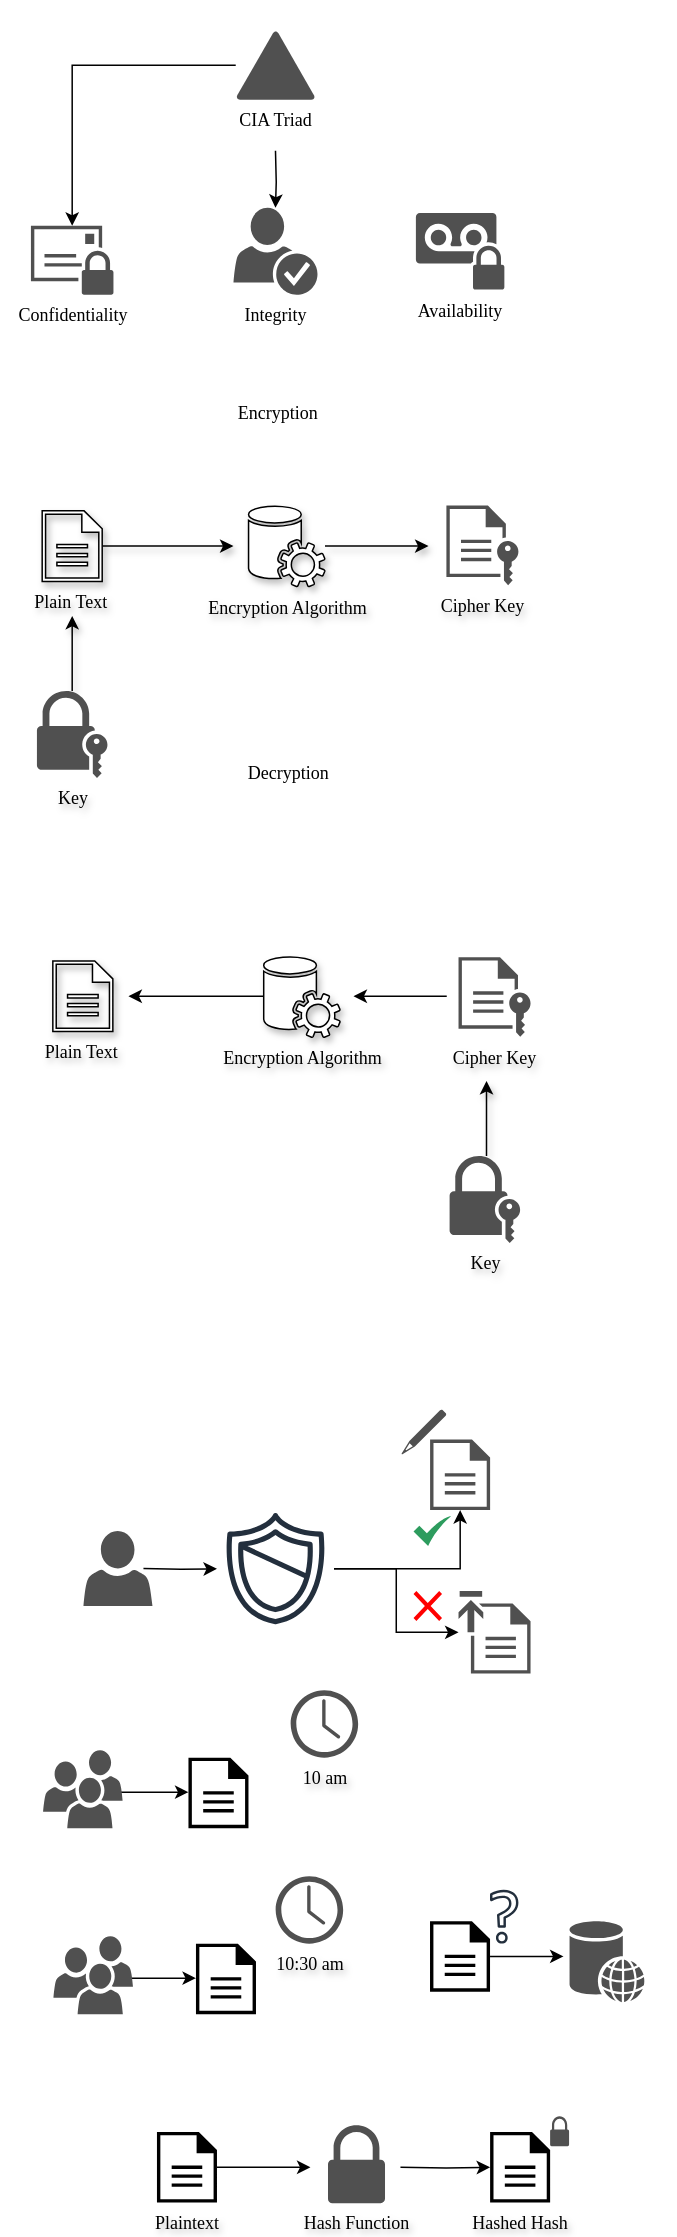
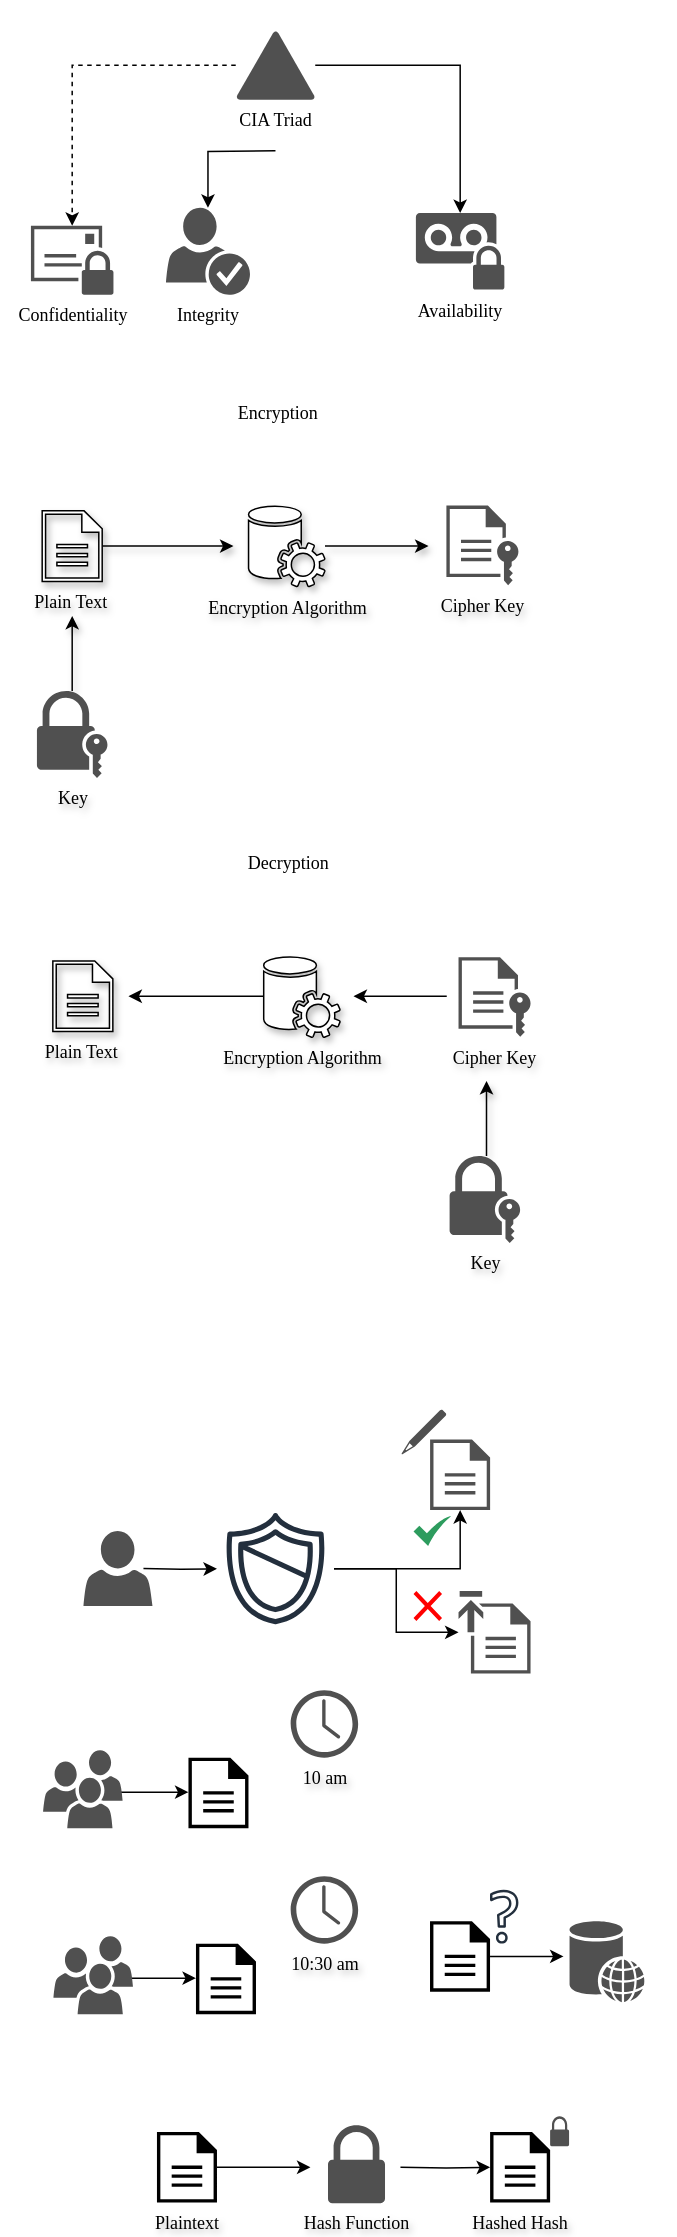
  <mxCell id="0" />
  <mxCell id="1" parent="0" />
  <mxCell id="2" style="edgeStyle=orthogonalEdgeStyle;rounded=0;orthogonalLoop=1;jettySize=auto;html=1;shadow=1;backgroundOutline=0;labelBackgroundColor=none;textShadow=1;" parent="1" edge="1"><mxGeometry relative="1" as="geometry"><mxPoint x="47.5" y="410" as="targetPoint" /><mxPoint x="47.52" y="460" as="sourcePoint" /></mxGeometry></mxCell>
  <mxCell id="3" style="edgeStyle=orthogonalEdgeStyle;rounded=0;orthogonalLoop=1;jettySize=auto;html=1;shadow=1;backgroundOutline=0;labelBackgroundColor=none;textShadow=1;" parent="1" source="4" edge="1"><mxGeometry relative="1" as="geometry"><mxPoint x="155" y="363.5" as="targetPoint" /></mxGeometry></mxCell>
  <mxCell id="4" value="&lt;font face=&quot;JetBrains Mono&quot;&gt;Plain Text&amp;nbsp;&lt;/font&gt;" style="sketch=0;pointerEvents=1;shadow=1;dashed=0;html=1;labelPosition=center;verticalLabelPosition=bottom;verticalAlign=top;outlineConnect=0;align=center;shape=mxgraph.office.concepts.document;backgroundOutline=0;labelBackgroundColor=none;textShadow=1;" parent="1" vertex="1"><mxGeometry x="27.5" y="340" width="40" height="47" as="geometry" /></mxCell>
  <mxCell id="5" style="edgeStyle=orthogonalEdgeStyle;rounded=0;orthogonalLoop=1;jettySize=auto;html=1;shadow=1;backgroundOutline=0;labelBackgroundColor=none;textShadow=1;" parent="1" source="6" edge="1"><mxGeometry relative="1" as="geometry"><mxPoint x="285" y="363.5" as="targetPoint" /></mxGeometry></mxCell>
  <mxCell id="6" value="&lt;font face=&quot;JetBrains Mono&quot;&gt;Encryption Algorithm&lt;/font&gt;" style="sketch=0;pointerEvents=1;shadow=1;dashed=0;html=1;labelPosition=center;verticalLabelPosition=bottom;verticalAlign=top;outlineConnect=0;align=center;shape=mxgraph.office.services.central_management_service;backgroundOutline=0;labelBackgroundColor=none;textShadow=1;" parent="1" vertex="1"><mxGeometry x="165" y="336.5" width="51" height="54" as="geometry" /></mxCell>
  <mxCell id="7" value="&lt;font face=&quot;JetBrains Mono&quot;&gt;Encryption&lt;/font&gt;" style="text;html=1;align=center;verticalAlign=middle;whiteSpace=wrap;rounded=0;shadow=1;backgroundOutline=0;labelBackgroundColor=none;" parent="1" vertex="1"><mxGeometry x="155" y="260" width="60" height="30" as="geometry" /></mxCell>
  <mxCell id="8" style="edgeStyle=orthogonalEdgeStyle;rounded=0;orthogonalLoop=1;jettySize=auto;html=1;shadow=1;backgroundOutline=0;labelBackgroundColor=none;textShadow=1;" parent="1" edge="1"><mxGeometry relative="1" as="geometry"><mxPoint x="323.65" y="720" as="targetPoint" /><mxPoint x="323.67" y="770" as="sourcePoint" /></mxGeometry></mxCell>
  <mxCell id="9" value="&lt;font face=&quot;JetBrains Mono&quot;&gt;Plain Text&amp;nbsp;&lt;/font&gt;" style="sketch=0;pointerEvents=1;shadow=1;dashed=0;html=1;labelPosition=center;verticalLabelPosition=bottom;verticalAlign=top;outlineConnect=0;align=center;shape=mxgraph.office.concepts.document;backgroundOutline=0;labelBackgroundColor=none;textShadow=1;" parent="1" vertex="1"><mxGeometry x="34.6" y="640" width="40" height="47" as="geometry" /></mxCell>
  <mxCell id="10" style="edgeStyle=orthogonalEdgeStyle;rounded=0;orthogonalLoop=1;jettySize=auto;html=1;textShadow=1;" parent="1" source="11" edge="1"><mxGeometry relative="1" as="geometry"><mxPoint x="85" y="663.5" as="targetPoint" /></mxGeometry></mxCell>
  <mxCell id="11" value="&lt;font face=&quot;JetBrains Mono&quot;&gt;Encryption Algorithm&lt;/font&gt;" style="sketch=0;pointerEvents=1;shadow=1;dashed=0;html=1;labelPosition=center;verticalLabelPosition=bottom;verticalAlign=top;outlineConnect=0;align=center;shape=mxgraph.office.services.central_management_service;backgroundOutline=0;labelBackgroundColor=none;textShadow=1;" parent="1" vertex="1"><mxGeometry x="175.1" y="637" width="51" height="54" as="geometry" /></mxCell>
  <mxCell id="12" style="edgeStyle=orthogonalEdgeStyle;rounded=0;orthogonalLoop=1;jettySize=auto;html=1;textShadow=1;" parent="1" edge="1"><mxGeometry relative="1" as="geometry"><mxPoint x="235" y="663.5" as="targetPoint" /><mxPoint x="297.15" y="663.5" as="sourcePoint" /></mxGeometry></mxCell>
- <mxCell id="13" value="&lt;font face=&quot;JetBrains Mono&quot;&gt;Decryption&lt;/font&gt;" style="text;html=1;align=center;verticalAlign=middle;whiteSpace=wrap;rounded=0;shadow=1;backgroundOutline=0;labelBackgroundColor=none;" parent="1" vertex="1"><mxGeometry x="162.1" y="500" width="60" height="30" as="geometry" /></mxCell>
+ <mxCell id="13" value="&lt;font face=&quot;JetBrains Mono&quot;&gt;Decryption&lt;/font&gt;" style="text;html=1;align=center;verticalAlign=middle;whiteSpace=wrap;rounded=0;shadow=1;backgroundOutline=0;labelBackgroundColor=none;" parent="1" vertex="1"><mxGeometry x="162.1" y="560" width="60" height="30" as="geometry" /></mxCell>
  <mxCell id="14" style="edgeStyle=orthogonalEdgeStyle;rounded=0;orthogonalLoop=1;jettySize=auto;html=1;textShadow=1;" parent="1" target="17" edge="1"><mxGeometry relative="1" as="geometry"><mxPoint x="95" y="1045" as="sourcePoint" /></mxGeometry></mxCell>
  <mxCell id="15" style="edgeStyle=orthogonalEdgeStyle;rounded=0;orthogonalLoop=1;jettySize=auto;html=1;textShadow=1;" parent="1" source="17" target="45" edge="1"><mxGeometry relative="1" as="geometry"><mxPoint x="266.3" y="1087" as="targetPoint" /></mxGeometry></mxCell>
  <mxCell id="16" style="edgeStyle=orthogonalEdgeStyle;rounded=0;orthogonalLoop=1;jettySize=auto;html=1;textShadow=1;" parent="1" source="17" target="18" edge="1"><mxGeometry relative="1" as="geometry" /></mxCell>
  <mxCell id="17" value="" style="sketch=0;outlineConnect=0;fontColor=#232F3E;gradientColor=none;fillColor=#232F3D;strokeColor=none;dashed=0;verticalLabelPosition=bottom;verticalAlign=top;align=center;html=1;fontSize=12;fontStyle=0;aspect=fixed;pointerEvents=1;shape=mxgraph.aws4.shield2;textShadow=1;" parent="1" vertex="1"><mxGeometry x="144" y="1006" width="78" height="78" as="geometry" /></mxCell>
  <mxCell id="18" value="" style="sketch=0;pointerEvents=1;shadow=0;dashed=0;html=1;strokeColor=none;fillColor=#505050;labelPosition=center;verticalLabelPosition=bottom;verticalAlign=top;outlineConnect=0;align=center;shape=mxgraph.office.concepts.document;textShadow=1;" parent="1" vertex="1"><mxGeometry x="286.05" y="959" width="40" height="47" as="geometry" /></mxCell>
  <mxCell id="19" value="" style="sketch=0;html=1;aspect=fixed;strokeColor=none;shadow=0;align=center;fillColor=#2D9C5E;verticalAlign=top;labelPosition=center;verticalLabelPosition=bottom;shape=mxgraph.gcp2.check;textShadow=1;" parent="1" vertex="1"><mxGeometry x="275" y="1010" width="25" height="20" as="geometry" /></mxCell>
  <mxCell id="20" value="" style="shape=mxgraph.mockup.markup.redX;fillColor=#ff0000;html=1;shadow=0;whiteSpace=wrap;strokeColor=none;textShadow=1;" parent="1" vertex="1"><mxGeometry x="275" y="1060" width="19" height="20" as="geometry" /></mxCell>
  <mxCell id="21" value="" style="sketch=0;pointerEvents=1;shadow=0;dashed=0;html=1;strokeColor=none;fillColor=#505050;labelPosition=center;verticalLabelPosition=bottom;verticalAlign=top;outlineConnect=0;align=center;shape=mxgraph.office.concepts.writing_pencil;textShadow=1;" parent="1" vertex="1"><mxGeometry x="266.92" y="939" width="30" height="30" as="geometry" /></mxCell>
  <mxCell id="22" style="edgeStyle=orthogonalEdgeStyle;rounded=0;orthogonalLoop=1;jettySize=auto;html=1;textShadow=1;" parent="1" target="23" edge="1"><mxGeometry relative="1" as="geometry"><mxPoint x="79.6" y="1194" as="sourcePoint" /></mxGeometry></mxCell>
  <mxCell id="23" value="" style="sketch=0;pointerEvents=1;shadow=0;dashed=0;html=1;strokeColor=none;fillColor=#000000;labelPosition=center;verticalLabelPosition=bottom;verticalAlign=top;outlineConnect=0;align=center;shape=mxgraph.office.concepts.document;textShadow=1;" parent="1" vertex="1"><mxGeometry x="125" y="1171" width="40" height="47" as="geometry" /></mxCell>
  <mxCell id="24" value="&lt;font face=&quot;JetBrains Mono&quot;&gt;10 am&lt;/font&gt;" style="sketch=0;pointerEvents=1;shadow=0;dashed=0;html=1;strokeColor=none;fillColor=#505050;labelPosition=center;verticalLabelPosition=bottom;verticalAlign=top;outlineConnect=0;align=center;shape=mxgraph.office.concepts.clock;textShadow=1;" parent="1" vertex="1"><mxGeometry x="193.1" y="1126" width="45" height="45" as="geometry" /></mxCell>
  <mxCell id="25" style="edgeStyle=orthogonalEdgeStyle;rounded=0;orthogonalLoop=1;jettySize=auto;html=1;textShadow=1;" parent="1" target="26" edge="1"><mxGeometry relative="1" as="geometry"><mxPoint x="84.6" y="1318" as="sourcePoint" /></mxGeometry></mxCell>
  <mxCell id="26" value="" style="sketch=0;pointerEvents=1;shadow=0;dashed=0;html=1;strokeColor=none;fillColor=#000000;labelPosition=center;verticalLabelPosition=bottom;verticalAlign=top;outlineConnect=0;align=center;shape=mxgraph.office.concepts.document;textShadow=1;" parent="1" vertex="1"><mxGeometry x="130" y="1295" width="40" height="47" as="geometry" /></mxCell>
- <mxCell id="27" value="&lt;font face=&quot;JetBrains Mono&quot;&gt;10:30 am&lt;/font&gt;" style="sketch=0;pointerEvents=1;shadow=0;dashed=0;html=1;strokeColor=none;fillColor=#505050;labelPosition=center;verticalLabelPosition=bottom;verticalAlign=top;outlineConnect=0;align=center;shape=mxgraph.office.concepts.clock;textShadow=1;" parent="1" vertex="1"><mxGeometry x="183.1" y="1250" width="45" height="45" as="geometry" /></mxCell>
+ <mxCell id="27" value="&lt;font face=&quot;JetBrains Mono&quot;&gt;10:30 am&lt;/font&gt;" style="sketch=0;pointerEvents=1;shadow=0;dashed=0;html=1;strokeColor=none;fillColor=#505050;labelPosition=center;verticalLabelPosition=bottom;verticalAlign=top;outlineConnect=0;align=center;shape=mxgraph.office.concepts.clock;textShadow=1;" parent="1" vertex="1"><mxGeometry x="193.1" y="1250" width="45" height="45" as="geometry" /></mxCell>
  <mxCell id="28" value="" style="edgeStyle=orthogonalEdgeStyle;rounded=0;orthogonalLoop=1;jettySize=auto;html=1;textShadow=1;" parent="1" source="29" edge="1"><mxGeometry relative="1" as="geometry"><mxPoint x="375" y="1303.5" as="targetPoint" /></mxGeometry></mxCell>
  <mxCell id="29" value="" style="sketch=0;pointerEvents=1;shadow=0;dashed=0;html=1;strokeColor=none;fillColor=#000000;labelPosition=center;verticalLabelPosition=bottom;verticalAlign=top;outlineConnect=0;align=center;shape=mxgraph.office.concepts.document;textShadow=1;" parent="1" vertex="1"><mxGeometry x="286" y="1280" width="40" height="47" as="geometry" /></mxCell>
  <mxCell id="30" value="" style="sketch=0;outlineConnect=0;fontColor=#232F3E;gradientColor=none;fillColor=#232F3D;strokeColor=none;dashed=0;verticalLabelPosition=bottom;verticalAlign=top;align=center;html=1;fontSize=12;fontStyle=0;aspect=fixed;pointerEvents=1;shape=mxgraph.aws4.question;textShadow=1;" parent="1" vertex="1"><mxGeometry x="326" y="1259" width="18.92" height="36" as="geometry" /></mxCell>
  <mxCell id="31" value="" style="edgeStyle=orthogonalEdgeStyle;rounded=0;orthogonalLoop=1;jettySize=auto;html=1;textShadow=1;" parent="1" source="32" edge="1"><mxGeometry relative="1" as="geometry"><mxPoint x="206.3" y="1444" as="targetPoint" /></mxGeometry></mxCell>
  <mxCell id="32" value="Plaintext" style="sketch=0;pointerEvents=1;shadow=0;dashed=0;html=1;strokeColor=none;fillColor=#000000;labelPosition=center;verticalLabelPosition=bottom;verticalAlign=top;outlineConnect=0;align=center;shape=mxgraph.office.concepts.document;fontFamily=JetBrains Mono;textShadow=1;" parent="1" vertex="1"><mxGeometry x="104" y="1420.5" width="40" height="47" as="geometry" /></mxCell>
  <mxCell id="33" value="" style="edgeStyle=orthogonalEdgeStyle;rounded=0;orthogonalLoop=1;jettySize=auto;html=1;textShadow=1;" parent="1" target="34" edge="1"><mxGeometry relative="1" as="geometry"><mxPoint x="266.3" y="1444" as="sourcePoint" /></mxGeometry></mxCell>
  <mxCell id="34" value="Hashed Hash" style="sketch=0;pointerEvents=1;shadow=0;dashed=0;html=1;strokeColor=none;fillColor=#000000;labelPosition=center;verticalLabelPosition=bottom;verticalAlign=top;outlineConnect=0;align=center;shape=mxgraph.office.concepts.document;fontFamily=JetBrains Mono;textShadow=1;" parent="1" vertex="1"><mxGeometry x="326.05" y="1420.5" width="40" height="47" as="geometry" /></mxCell>
  <mxCell id="35" value="" style="sketch=0;pointerEvents=1;shadow=0;dashed=0;html=1;strokeColor=none;fillColor=#505050;labelPosition=center;verticalLabelPosition=bottom;verticalAlign=top;outlineConnect=0;align=center;shape=mxgraph.office.security.lock_protected;textShadow=1;" parent="1" vertex="1"><mxGeometry x="366.05" y="1410" width="12.63" height="20" as="geometry" /></mxCell>
  <mxCell id="36" value="&lt;font face=&quot;JetBrains Mono&quot;&gt;Hash Function&lt;/font&gt;" style="sketch=0;pointerEvents=1;shadow=0;dashed=0;html=1;strokeColor=none;fillColor=#505050;labelPosition=center;verticalLabelPosition=bottom;verticalAlign=top;outlineConnect=0;align=center;shape=mxgraph.office.security.lock_protected;textShadow=1;" vertex="1" parent="1"><mxGeometry x="218" y="1416" width="38" height="52" as="geometry" /></mxCell>
  <mxCell id="37" value="&lt;font face=&quot;JetBrains Mono&quot;&gt;Key&lt;/font&gt;" style="sketch=0;pointerEvents=1;shadow=0;dashed=0;html=1;strokeColor=none;fillColor=#505050;labelPosition=center;verticalLabelPosition=bottom;verticalAlign=top;outlineConnect=0;align=center;shape=mxgraph.office.security.lock_with_key_security;textShadow=1;" vertex="1" parent="1"><mxGeometry x="24" y="460" width="47" height="58" as="geometry" /></mxCell>
  <mxCell id="38" value="&lt;font face=&quot;JetBrains Mono&quot;&gt;Key&lt;/font&gt;" style="sketch=0;pointerEvents=1;shadow=0;dashed=0;html=1;strokeColor=none;fillColor=#505050;labelPosition=center;verticalLabelPosition=bottom;verticalAlign=top;outlineConnect=0;align=center;shape=mxgraph.office.security.lock_with_key_security;textShadow=1;" vertex="1" parent="1"><mxGeometry x="299.05" y="770" width="47" height="58" as="geometry" /></mxCell>
  <mxCell id="39" value="" style="sketch=0;pointerEvents=1;shadow=0;dashed=0;html=1;strokeColor=none;fillColor=#505050;labelPosition=center;verticalLabelPosition=bottom;verticalAlign=top;outlineConnect=0;align=center;shape=mxgraph.office.users.users;textShadow=1;" vertex="1" parent="1"><mxGeometry x="35" y="1290" width="53" height="52" as="geometry" /></mxCell>
  <mxCell id="40" value="" style="sketch=0;pointerEvents=1;shadow=0;dashed=0;html=1;strokeColor=none;fillColor=#505050;labelPosition=center;verticalLabelPosition=bottom;verticalAlign=top;outlineConnect=0;align=center;shape=mxgraph.office.users.users;textShadow=1;" vertex="1" parent="1"><mxGeometry x="28.1" y="1166" width="53" height="52" as="geometry" /></mxCell>
  <mxCell id="41" value="" style="sketch=0;pointerEvents=1;shadow=0;dashed=0;html=1;strokeColor=none;fillColor=#505050;labelPosition=center;verticalLabelPosition=bottom;verticalAlign=top;outlineConnect=0;align=center;shape=mxgraph.office.users.user;textShadow=1;" vertex="1" parent="1"><mxGeometry x="55" y="1020" width="46" height="50" as="geometry" /></mxCell>
  <mxCell id="42" value="&lt;font face=&quot;JetBrains Mono&quot;&gt;Cipher Key&lt;/font&gt;" style="sketch=0;pointerEvents=1;shadow=0;dashed=0;html=1;strokeColor=none;fillColor=#505050;labelPosition=center;verticalLabelPosition=bottom;verticalAlign=top;outlineConnect=0;align=center;shape=mxgraph.office.concepts.file_key;textShadow=1;" vertex="1" parent="1"><mxGeometry x="305" y="637.5" width="48" height="53" as="geometry" /></mxCell>
  <mxCell id="43" value="&lt;font face=&quot;JetBrains Mono&quot;&gt;Cipher Key&lt;/font&gt;" style="sketch=0;pointerEvents=1;shadow=0;dashed=0;html=1;strokeColor=none;fillColor=#505050;labelPosition=center;verticalLabelPosition=bottom;verticalAlign=top;outlineConnect=0;align=center;shape=mxgraph.office.concepts.file_key;textShadow=1;" vertex="1" parent="1"><mxGeometry x="296.92" y="336.5" width="48" height="53" as="geometry" /></mxCell>
  <mxCell id="44" value="" style="sketch=0;shadow=0;dashed=0;html=1;strokeColor=none;fillColor=#505050;labelPosition=center;verticalLabelPosition=bottom;verticalAlign=top;outlineConnect=0;align=center;shape=mxgraph.office.databases.web_store;textShadow=1;" vertex="1" parent="1"><mxGeometry x="379" y="1280" width="50" height="54" as="geometry" /></mxCell>
  <mxCell id="45" value="" style="sketch=0;pointerEvents=1;shadow=0;dashed=0;html=1;strokeColor=none;fillColor=#505050;labelPosition=center;verticalLabelPosition=bottom;verticalAlign=top;outlineConnect=0;align=center;shape=mxgraph.office.concepts.upload;textShadow=1;" vertex="1" parent="1"><mxGeometry x="305" y="1060" width="48" height="55" as="geometry" /></mxCell>
- <mxCell id="47" style="edgeStyle=orthogonalEdgeStyle;rounded=0;orthogonalLoop=1;jettySize=auto;html=1;" edge="1" parent="1" source="49" target="50"><mxGeometry relative="1" as="geometry" /></mxCell>
+ <mxCell id="46" style="edgeStyle=orthogonalEdgeStyle;rounded=0;orthogonalLoop=1;jettySize=auto;html=1;" edge="1" parent="1" source="49" target="51"><mxGeometry relative="1" as="geometry" /></mxCell>
+ <mxCell id="47" style="edgeStyle=orthogonalEdgeStyle;rounded=0;orthogonalLoop=1;jettySize=auto;html=1;dashed=1;" edge="1" parent="1" source="49" target="50"><mxGeometry relative="1" as="geometry" /></mxCell>
  <mxCell id="48" style="edgeStyle=orthogonalEdgeStyle;rounded=0;orthogonalLoop=1;jettySize=auto;html=1;" edge="1" parent="1" target="52"><mxGeometry relative="1" as="geometry"><mxPoint x="183" y="100" as="sourcePoint" /></mxGeometry></mxCell>
  <mxCell id="49" value="&lt;font face=&quot;JetBrains Mono&quot;&gt;CIA Triad&lt;/font&gt;" style="sketch=0;pointerEvents=1;shadow=0;dashed=0;html=1;strokeColor=none;fillColor=#505050;labelPosition=center;verticalLabelPosition=bottom;verticalAlign=top;outlineConnect=0;align=center;shape=mxgraph.office.security.domain;" vertex="1" parent="1"><mxGeometry x="156.5" y="20" width="53" height="46" as="geometry" /></mxCell>
  <mxCell id="50" value="Confidentiality" style="sketch=0;pointerEvents=1;shadow=0;dashed=0;html=1;strokeColor=none;fillColor=#505050;labelPosition=center;verticalLabelPosition=bottom;verticalAlign=top;outlineConnect=0;align=center;shape=mxgraph.office.security.secure_messaging;fontFamily=JetBrains Mono;" vertex="1" parent="1"><mxGeometry x="20" y="150" width="55" height="46" as="geometry" /></mxCell>
  <mxCell id="51" value="Availability" style="sketch=0;pointerEvents=1;shadow=0;dashed=0;html=1;strokeColor=none;fillColor=#505050;labelPosition=center;verticalLabelPosition=bottom;verticalAlign=top;outlineConnect=0;align=center;shape=mxgraph.office.security.protected_voice_mail;fontFamily=JetBrains Mono;" vertex="1" parent="1"><mxGeometry x="276.55" y="141.5" width="59" height="51" as="geometry" /></mxCell>
- <mxCell id="52" value="Integrity" style="sketch=0;pointerEvents=1;shadow=0;dashed=0;html=1;strokeColor=none;fillColor=#505050;labelPosition=center;verticalLabelPosition=bottom;verticalAlign=top;outlineConnect=0;align=center;shape=mxgraph.office.security.credentials;fontFamily=JetBrains Mono;" vertex="1" parent="1"><mxGeometry x="155" y="138" width="56" height="58" as="geometry" /></mxCell>
+ <mxCell id="52" value="Integrity" style="sketch=0;pointerEvents=1;shadow=0;dashed=0;html=1;strokeColor=none;fillColor=#505050;labelPosition=center;verticalLabelPosition=bottom;verticalAlign=top;outlineConnect=0;align=center;shape=mxgraph.office.security.credentials;fontFamily=JetBrains Mono;" vertex="1" parent="1"><mxGeometry x="110" y="138" width="56" height="58" as="geometry" /></mxCell>
